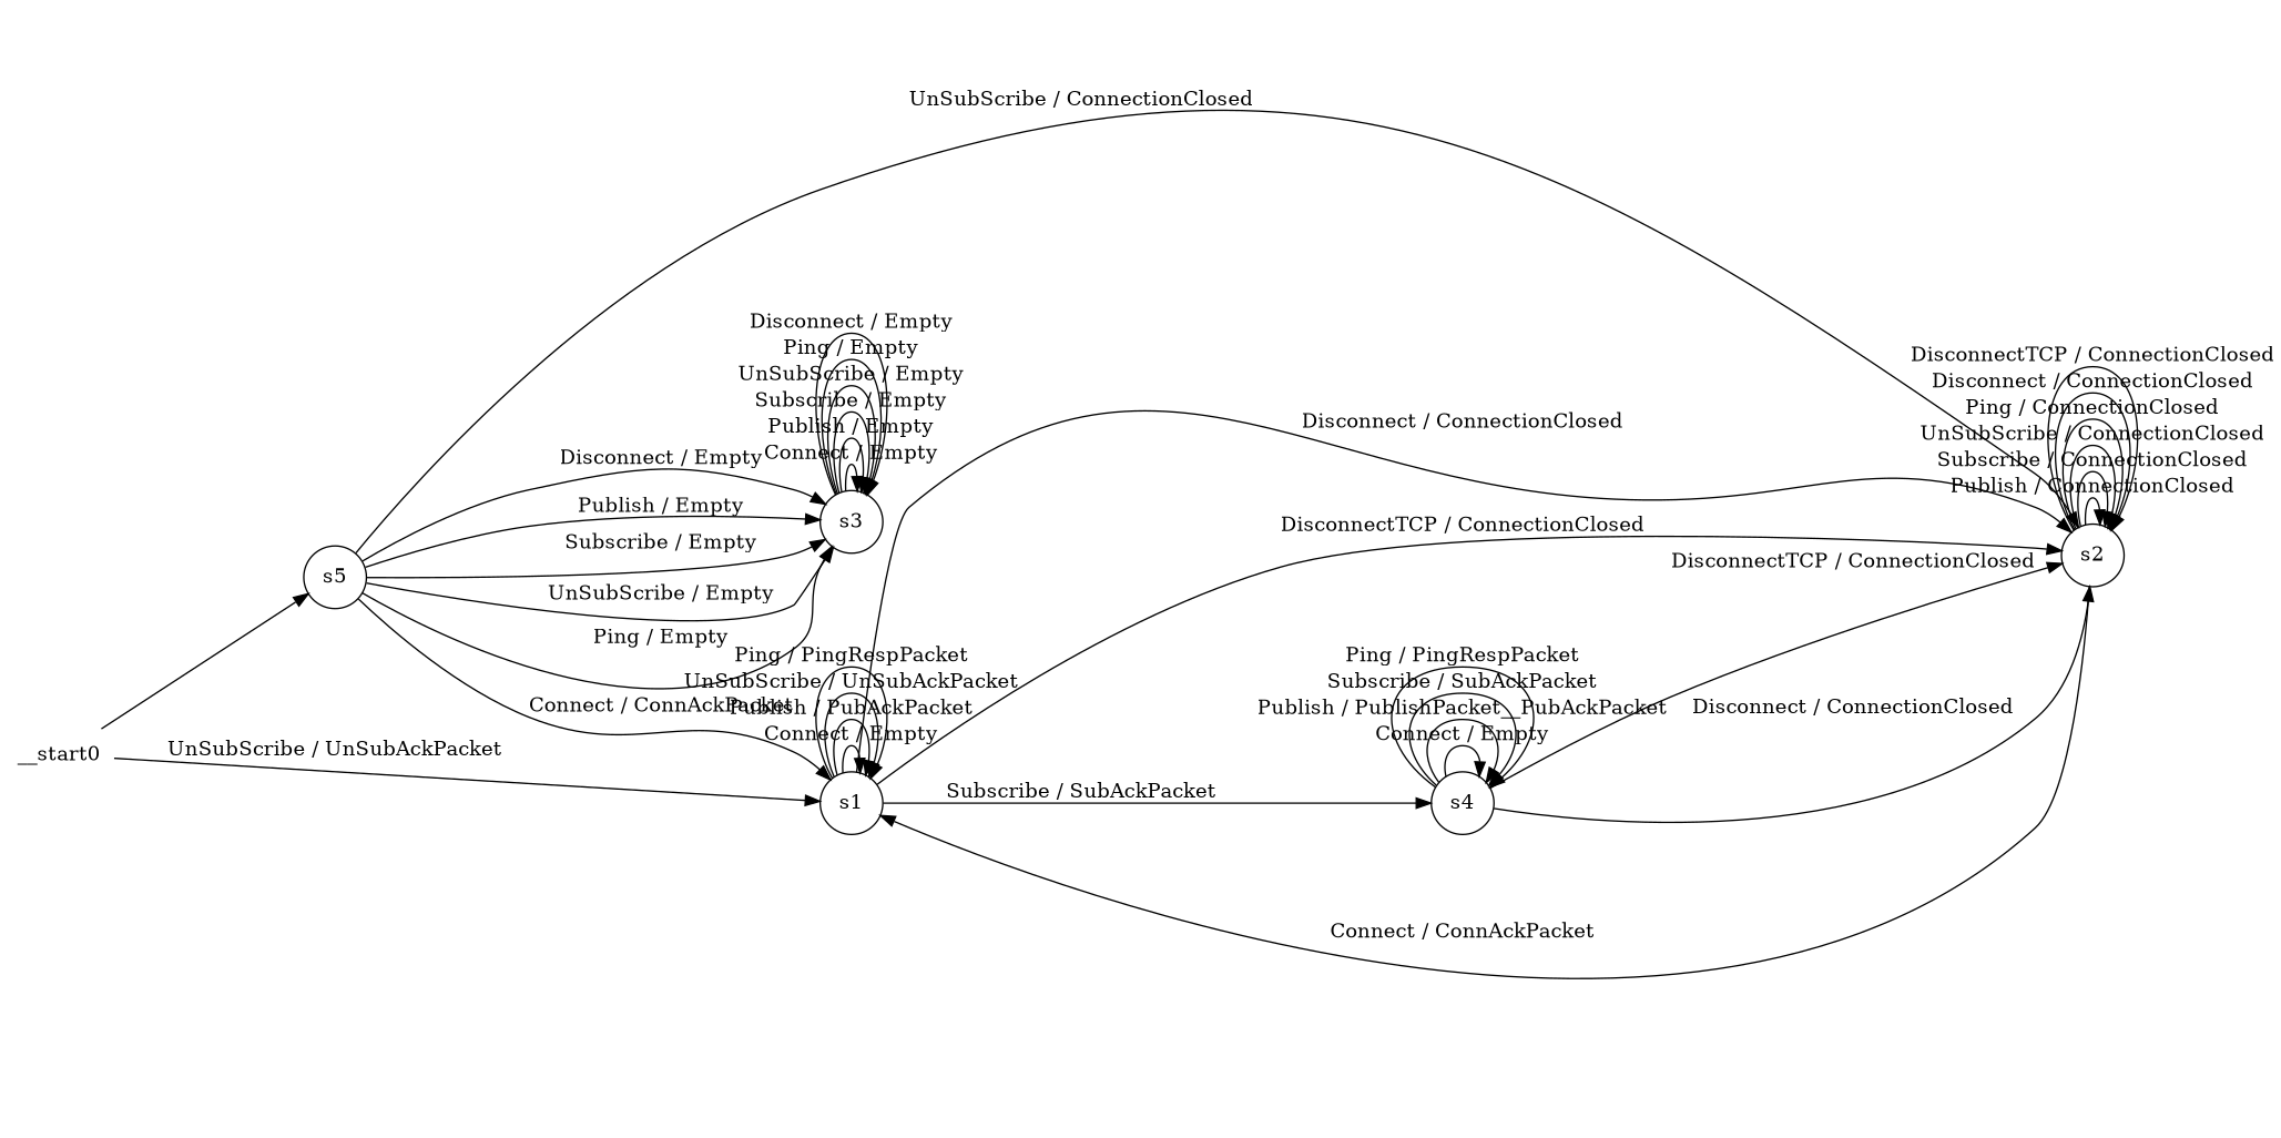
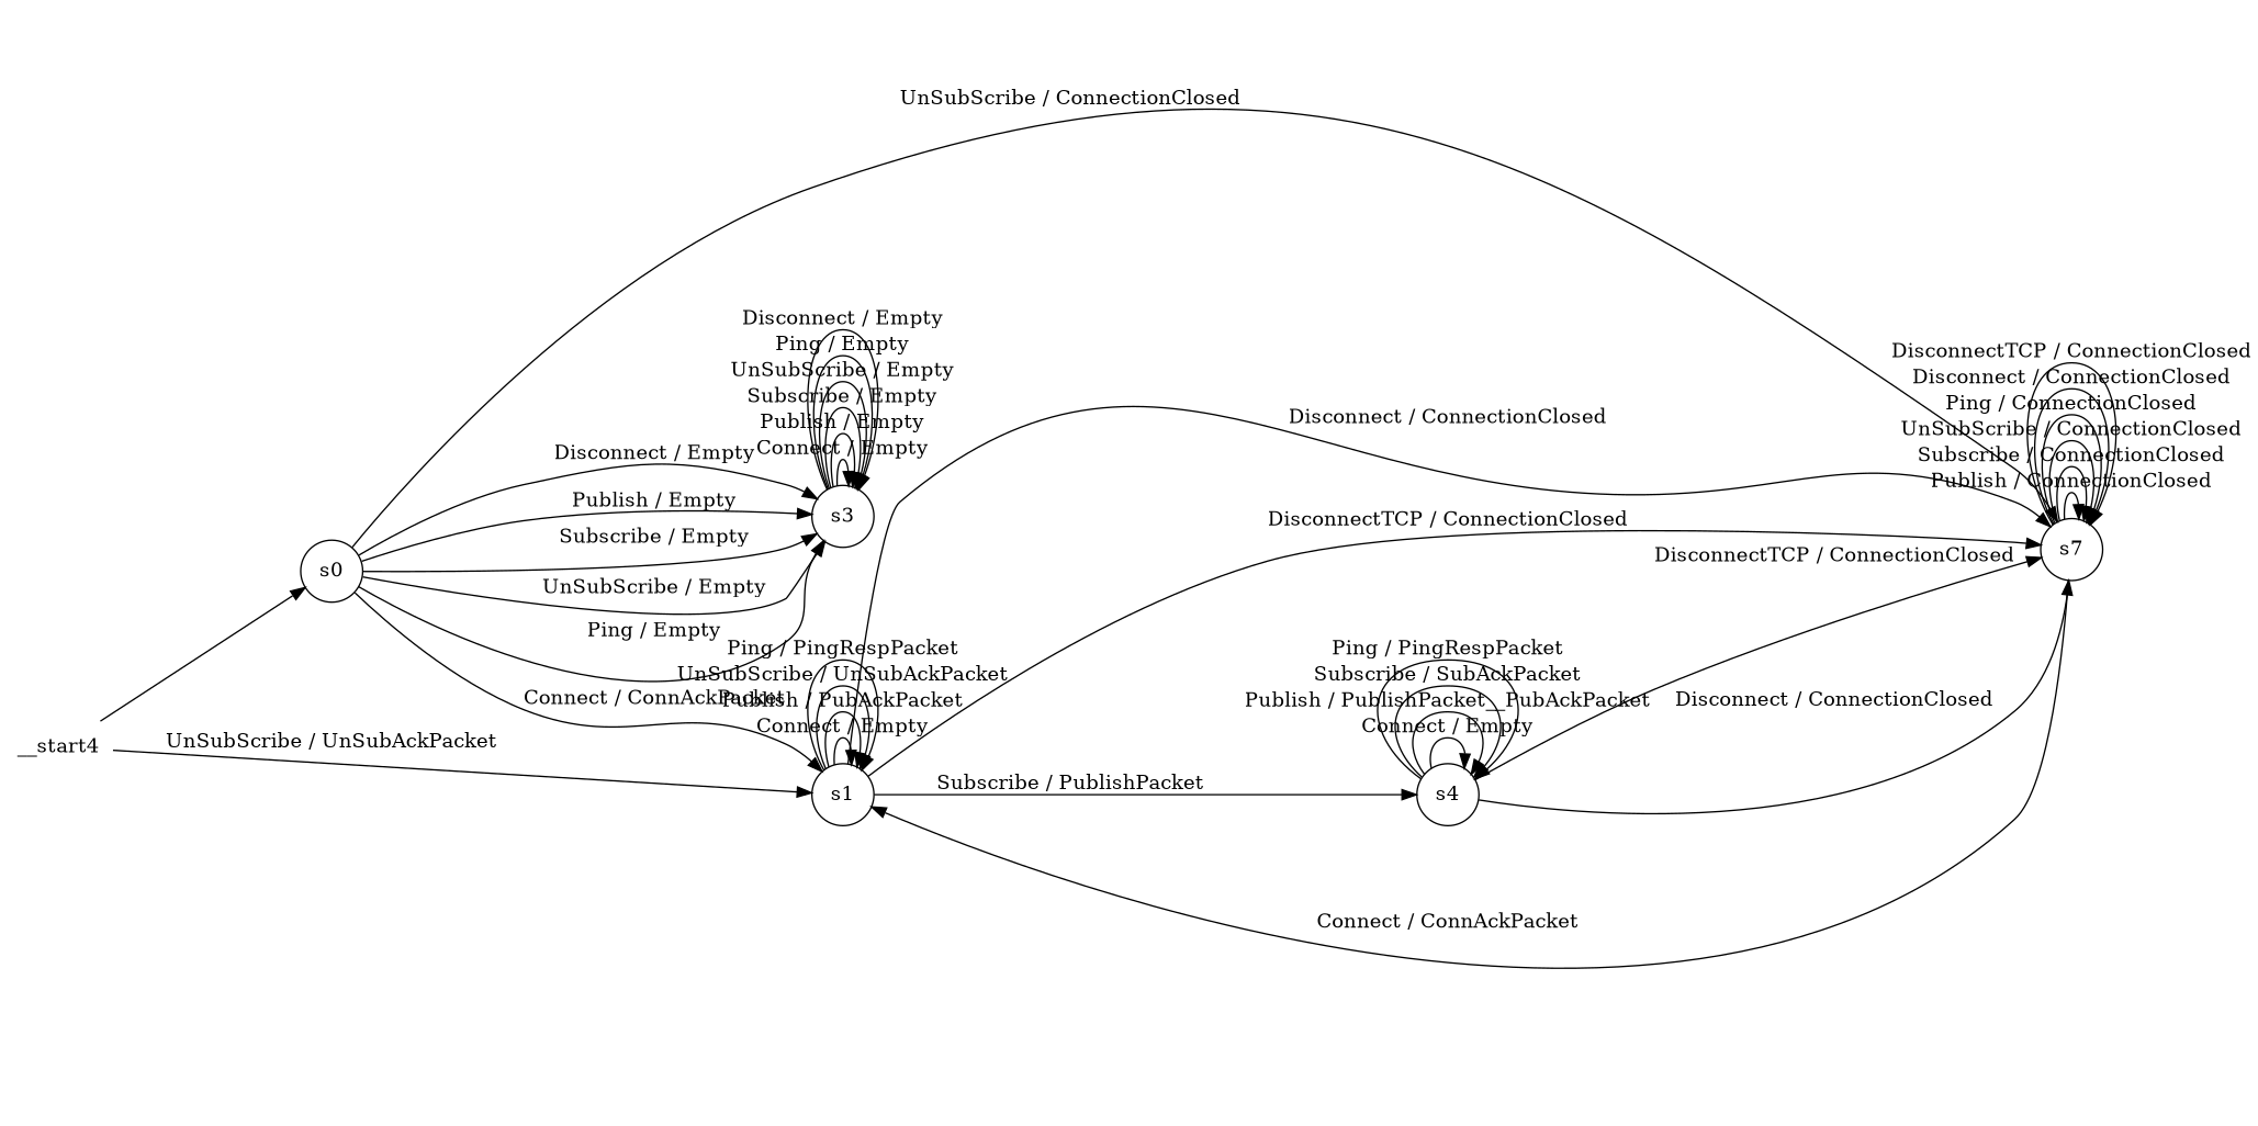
  digraph {
    rankdir=LR
    node [shape=circle]
-   __start0 [shape=none]
-   n2 [label=s5]
+   __start0 [shape=none label=__start4]
+   n2 [label=s0]
    n3 [label=s1]
-   n4 [label=s2]
+   n4 [label=s7]
    n5 [label=s3]
    n6 [label=s4]
    __start0 -> n2
    __start0 -> n3 [label="UnSubScribe / UnSubAckPacket"]
    n2 -> n3 [label="Connect / ConnAckPacket"]
    n2 -> n4 [label="UnSubScribe / ConnectionClosed"]
    n2 -> n5 [label="Publish / Empty"]
    n2 -> n5 [label="Subscribe / Empty"]
    n2 -> n5 [label="UnSubScribe / Empty"]
    n2 -> n5 [label="Ping / Empty"]
    n2 -> n5 [label="Disconnect / Empty"]
    n3 -> n3 [label="Connect / Empty"]
    n3 -> n3 [label="Publish / PubAckPacket"]
    n3 -> n3 [label="UnSubScribe / UnSubAckPacket"]
    n3 -> n3 [label="Ping / PingRespPacket"]
    n3 -> n4 [label="Disconnect / ConnectionClosed"]
    n3 -> n4 [label="DisconnectTCP / ConnectionClosed"]
-   n3 -> n6 [label="Subscribe / SubAckPacket"]
+   n3 -> n6 [label="Subscribe / PublishPacket"]
    n4 -> n3 [label="Connect / ConnAckPacket"]
    n4 -> n4 [label="Publish / ConnectionClosed"]
    n4 -> n4 [label="Subscribe / ConnectionClosed"]
    n4 -> n4 [label="UnSubScribe / ConnectionClosed"]
    n4 -> n4 [label="Ping / ConnectionClosed"]
    n4 -> n4 [label="Disconnect / ConnectionClosed"]
    n4 -> n4 [label="DisconnectTCP / ConnectionClosed"]
    n5 -> n5 [label="Connect / Empty"]
    n5 -> n5 [label="Publish / Empty"]
    n5 -> n5 [label="Subscribe / Empty"]
    n5 -> n5 [label="UnSubScribe / Empty"]
    n5 -> n5 [label="Ping / Empty"]
    n5 -> n5 [label="Disconnect / Empty"]
    n6 -> n4 [label="Disconnect / ConnectionClosed"]
    n6 -> n4 [label="DisconnectTCP / ConnectionClosed"]
    n6 -> n6 [label="Connect / Empty"]
    n6 -> n6 [label="Publish / PublishPacket__PubAckPacket"]
    n6 -> n6 [label="Subscribe / SubAckPacket"]
    n6 -> n6 [label="Ping / PingRespPacket"]
  }
